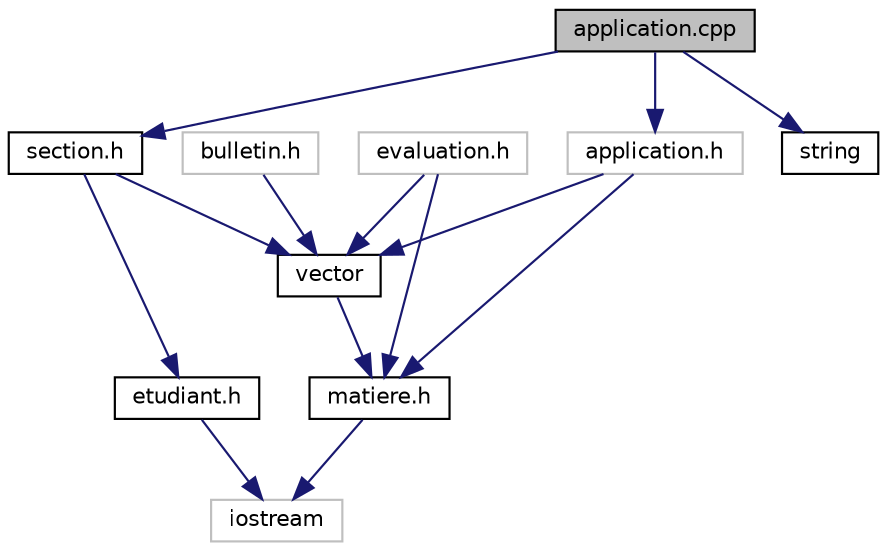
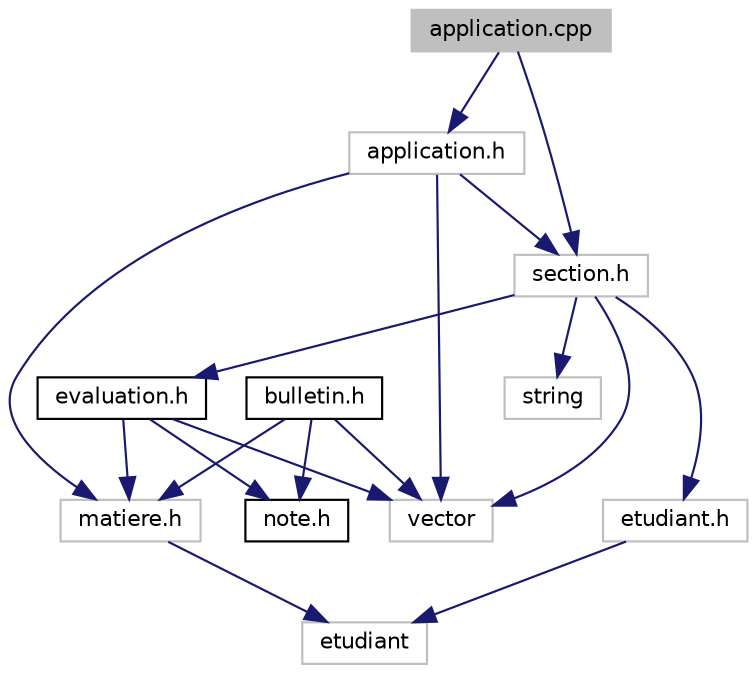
  digraph {
    node [color=black fillcolor=white fontname=Helvetica fontsize=10 shape=record style=filled]
    edge [color=midnightblue fontname=Helvetica fontsize=10 labelfontname=Helvetica labelfontsize=10 style=solid]
-   n1 [fillcolor=grey75 fontcolor=black height=0.2 label="application.cpp" width=0.4]
+   n1 [color=grey75 fillcolor=grey75 fontcolor=black height=0.2 label="application.cpp" width=0.4]
    n2 [color=grey75 height=0.2 label="application.h" width=0.4]
-   n3 [height=0.2 label="section.h" width=0.4]
-   n4 [height=0.2 label=vector width=0.4]
-   n5 [height=0.2 label="matiere.h" width=0.4]
-   n6 [height=0.2 label=string width=0.4]
-   n7 [color=grey75 height=0.2 label="evaluation.h" width=0.4]
-   n8 [height=0.2 label="etudiant.h" width=0.4]
-   n9 [color=grey75 height=0.2 label=iostream width=0.4]
-   n11 [color=grey75 height=0.2 label="bulletin.h" width=0.4]
+   n3 [color=grey75 height=0.2 label="section.h" width=0.4]
+   n4 [color=grey75 height=0.2 label=vector width=0.4]
+   n5 [color=grey75 height=0.2 label="matiere.h" width=0.4]
+   n6 [color=grey75 height=0.2 label=string width=0.4]
+   n7 [height=0.2 label="evaluation.h" width=0.4]
+   n8 [color=grey75 height=0.2 label="etudiant.h" width=0.4]
+   n9 [color=grey75 height=0.2 label=etudiant width=0.4]
+   n10 [height=0.2 label="note.h" width=0.4]
+   n11 [height=0.2 label="bulletin.h" width=0.4]
    n1 -> n2
    n1 -> n3
+   n2 -> n3
    n2 -> n4
    n2 -> n5
    n3 -> n4
-   n1 -> n6
+   n3 -> n6
+   n3 -> n7
    n3 -> n8
    n5 -> n9
    n7 -> n4
    n7 -> n5
+   n7 -> n10
    n8 -> n9
    n11 -> n4
-   n4 -> n5
+   n11 -> n5
+   n11 -> n10
  }
